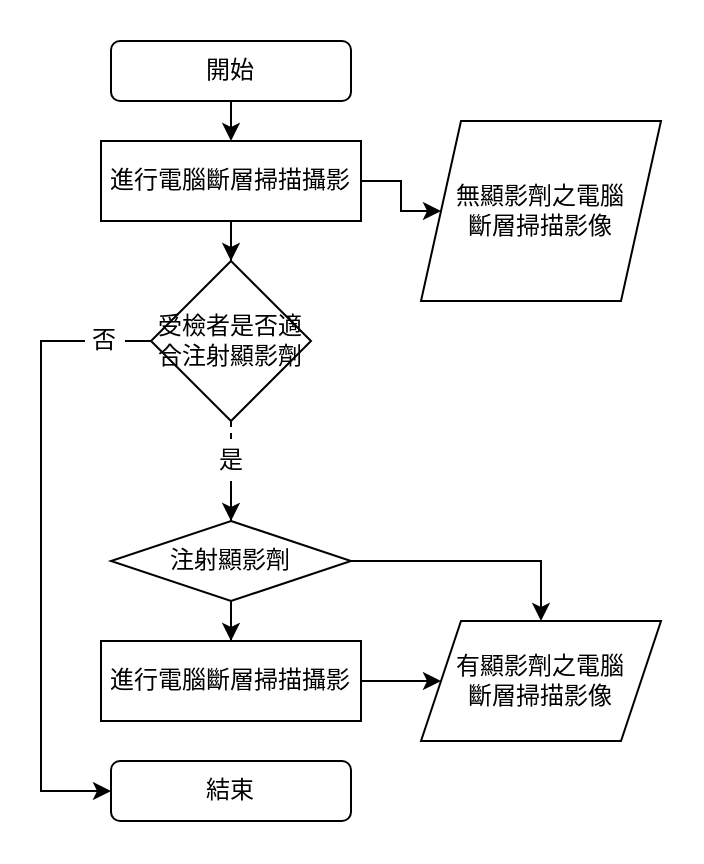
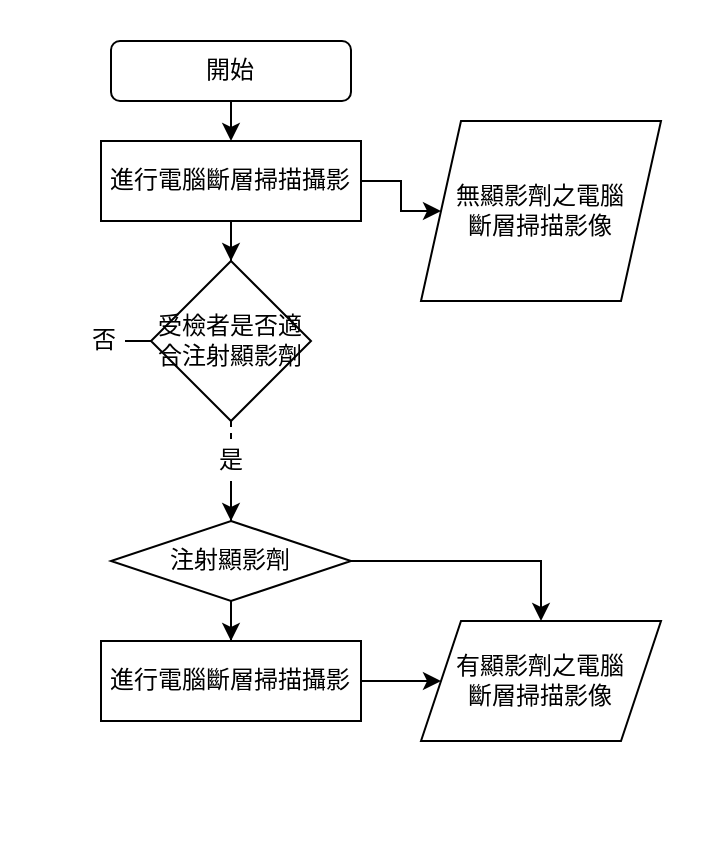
  <mxCell id="0" />
  <mxCell id="1" parent="0" />
  <mxCell id="2" style="edgeStyle=orthogonalEdgeStyle;rounded=0;orthogonalLoop=1;jettySize=auto;html=1;exitX=0.5;exitY=1;exitDx=0;exitDy=0;entryX=0.5;entryY=0;entryDx=0;entryDy=0;" parent="1" source="3" target="6" edge="1"><mxGeometry relative="1" as="geometry" /></mxCell>
  <mxCell id="3" value="開始" style="rounded=1;whiteSpace=wrap;html=1;" parent="1" vertex="1"><mxGeometry x="55" y="20" width="120" height="30" as="geometry" /></mxCell>
  <mxCell id="4" style="edgeStyle=orthogonalEdgeStyle;rounded=0;orthogonalLoop=1;jettySize=auto;html=1;exitX=0.5;exitY=1;exitDx=0;exitDy=0;" parent="1" source="6" target="12" edge="1"><mxGeometry relative="1" as="geometry"><mxPoint x="120" y="150" as="targetPoint" /></mxGeometry></mxCell>
  <mxCell id="5" style="edgeStyle=orthogonalEdgeStyle;rounded=0;orthogonalLoop=1;jettySize=auto;html=1;entryX=0;entryY=0.5;entryDx=0;entryDy=0;fontFamily=Helvetica;" parent="1" source="6" target="17" edge="1"><mxGeometry relative="1" as="geometry" /></mxCell>
  <mxCell id="6" value="進行電腦斷層掃描攝影" style="rounded=0;whiteSpace=wrap;html=1;" parent="1" vertex="1"><mxGeometry x="50" y="70" width="130" height="40" as="geometry" /></mxCell>
  <mxCell id="7" style="edgeStyle=orthogonalEdgeStyle;rounded=0;orthogonalLoop=1;jettySize=auto;html=1;entryX=0.5;entryY=0;entryDx=0;entryDy=0;fontFamily=Helvetica;" parent="1" source="9" target="14" edge="1"><mxGeometry relative="1" as="geometry" /></mxCell>
  <mxCell id="8" value="" style="edgeStyle=orthogonalEdgeStyle;rounded=0;orthogonalLoop=1;jettySize=auto;html=1;fontFamily=Helvetica;" edge="1" parent="1" source="9" target="18"><mxGeometry relative="1" as="geometry" /></mxCell>
  <mxCell id="9" value="注射顯影劑" style="rhombus;whiteSpace=wrap;html=1;" parent="1" vertex="1"><mxGeometry x="55" y="260" width="120" height="40" as="geometry" /></mxCell>
  <mxCell id="10" style="edgeStyle=orthogonalEdgeStyle;rounded=0;orthogonalLoop=1;jettySize=auto;html=1;entryX=0.5;entryY=0;entryDx=0;entryDy=0;fontFamily=Helvetica;startArrow=none;" parent="1" source="15" target="9" edge="1"><mxGeometry relative="1" as="geometry" /></mxCell>
- <mxCell id="11" style="edgeStyle=orthogonalEdgeStyle;rounded=0;orthogonalLoop=1;jettySize=auto;html=1;entryX=0;entryY=0.5;entryDx=0;entryDy=0;fontFamily=Helvetica;startArrow=none;exitX=0;exitY=0.5;exitDx=0;exitDy=0;" edge="1" parent="1" source="21" target="19"><mxGeometry relative="1" as="geometry"><mxPoint x="-120" y="130" as="sourcePoint" /><Array as="points"><mxPoint x="20" y="170" /><mxPoint x="20" y="395" /></Array></mxGeometry></mxCell>
  <mxCell id="12" value="受檢者是否適合注射顯影劑" style="rhombus;whiteSpace=wrap;html=1;labelBackgroundColor=none;fontFamily=Helvetica;align=center;" parent="1" vertex="1"><mxGeometry x="75" y="130" width="80" height="80" as="geometry" /></mxCell>
  <mxCell id="13" style="edgeStyle=orthogonalEdgeStyle;rounded=0;orthogonalLoop=1;jettySize=auto;html=1;exitX=1;exitY=0.5;exitDx=0;exitDy=0;entryX=0;entryY=0.5;entryDx=0;entryDy=0;fontFamily=Helvetica;" edge="1" parent="1" source="14" target="18"><mxGeometry relative="1" as="geometry" /></mxCell>
  <mxCell id="14" value="進行電腦斷層掃描攝影" style="rounded=0;whiteSpace=wrap;html=1;" parent="1" vertex="1"><mxGeometry x="50" y="320" width="130" height="40" as="geometry" /></mxCell>
  <mxCell id="15" value="是" style="text;html=1;strokeColor=none;fillColor=none;align=center;verticalAlign=middle;whiteSpace=wrap;rounded=0;labelBackgroundColor=none;fontFamily=Helvetica;" parent="1" vertex="1"><mxGeometry x="107.5" y="220" width="15" height="20" as="geometry" /></mxCell>
  <mxCell id="16" value="" style="edgeStyle=orthogonalEdgeStyle;rounded=0;orthogonalLoop=1;jettySize=auto;html=1;entryX=0.5;entryY=0;entryDx=0;entryDy=0;fontFamily=Helvetica;endArrow=none;exitX=0.5;exitY=1;exitDx=0;exitDy=0;dashed=1;" parent="1" source="12" target="15" edge="1"><mxGeometry relative="1" as="geometry"><mxPoint x="120" y="220" as="sourcePoint" /><mxPoint x="120" y="320" as="targetPoint" /></mxGeometry></mxCell>
  <mxCell id="17" value="無顯影劑之電腦&lt;br&gt;斷層掃描影像" style="shape=parallelogram;perimeter=parallelogramPerimeter;whiteSpace=wrap;html=1;fixedSize=1;labelBackgroundColor=none;fontFamily=Helvetica;align=center;" parent="1" vertex="1"><mxGeometry x="210" y="60" width="120" height="90" as="geometry" /></mxCell>
  <mxCell id="18" value="有顯影劑之電腦&lt;br&gt;斷層掃描影像" style="shape=parallelogram;perimeter=parallelogramPerimeter;whiteSpace=wrap;html=1;fixedSize=1;labelBackgroundColor=none;fontFamily=Helvetica;align=center;" parent="1" vertex="1"><mxGeometry x="210" y="310" width="120" height="60" as="geometry" /></mxCell>
- <mxCell id="19" value="結束" style="rounded=1;whiteSpace=wrap;html=1;" parent="1" vertex="1"><mxGeometry x="55" y="380" width="120" height="30" as="geometry" /></mxCell>
  <mxCell id="20" value="" style="endArrow=none;html=1;fontFamily=Helvetica;entryX=0;entryY=0.5;entryDx=0;entryDy=0;exitX=1;exitY=0.5;exitDx=0;exitDy=0;" edge="1" parent="1" source="21" target="12"><mxGeometry width="50" height="50" relative="1" as="geometry"><mxPoint x="50" y="170" as="sourcePoint" /><mxPoint x="55" y="190" as="targetPoint" /></mxGeometry></mxCell>
  <mxCell id="21" value="否" style="text;html=1;strokeColor=none;fillColor=none;align=center;verticalAlign=middle;whiteSpace=wrap;rounded=0;labelBackgroundColor=none;fontFamily=Helvetica;" vertex="1" parent="1"><mxGeometry x="42" y="160" width="20" height="20" as="geometry" /></mxCell>
